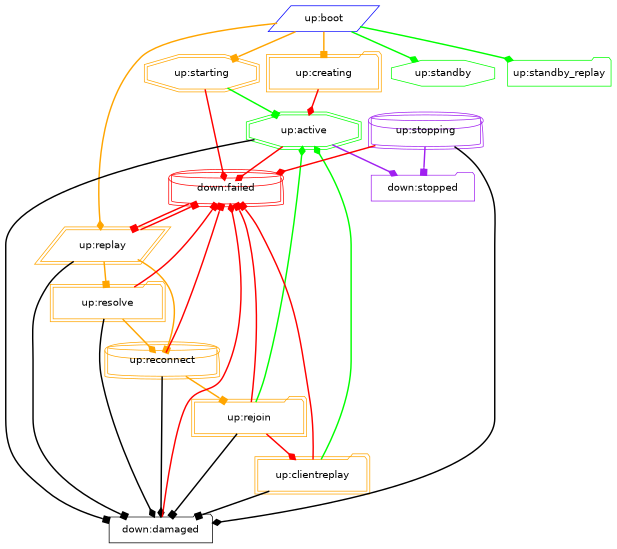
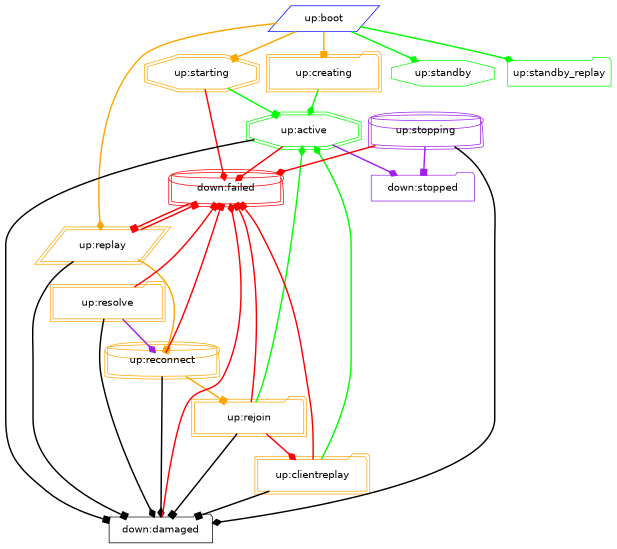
  digraph {
    fontname="DejaVu Sans"
    node [color=orange fixedsize=true fontname="DejaVu Sans" peripheries=2 shape=folder style=unfilled]
    edge [arrowhead=box color=red fontname="DejaVu Sans" penwidth=2.0]
    n1 [color=blue label="up:boot" peripheries=1 shape=parallelogram width=2.0]
    n2 [label="up:creating" width=2.0]
    n3 [label="up:starting" shape=octagon width=2.0]
    n4 [label="up:replay" shape=parallelogram width=2.0]
    n5 [color=green label="up:standby" peripheries=1 shape=octagon width=2.0]
    n6 [color=green label="up:standby_replay" peripheries=1 width=2.0]
    n7 [color=green label="up:active" shape=octagon width=2.0]
    n8 [color=red label="down:failed" shape=cylinder sides=6 width=2.0]
    n9 [label="up:resolve" width=2.0]
    n10 [label="up:reconnect" shape=cylinder width=2.0]
    n11 [color=black label="down:damaged" peripheries=1 sides=6 width=2.0]
    n12 [color=purple label="down:stopped" peripheries=1 sides=6 width=2.0]
    n13 [label="up:rejoin" width=2.0]
    n14 [label="up:clientreplay" width=2.0]
    n15 [color=purple label="up:stopping" shape=cylinder width=2.0]
    n1 -> n2 [color=orange]
    n1 -> n3 [color=orange]
    n1 -> n4 [arrowhead=diamond color=orange]
    n1 -> n5 [arrowhead=diamond color=green]
    n1 -> n6 [arrowhead=diamond color=green]
-   n2 -> n7 [arrowhead=diamond]
+   n2 -> n7 [arrowhead=diamond color=green]
    n3 -> n7 [color=green]
    n3 -> n8 [arrowhead=diamond]
    n4 -> n8
-   n4 -> n9 [color=orange]
    n4 -> n10 [color=orange]
    n4 -> n11 [color=black]
    n7 -> n8 [arrowhead=diamond]
    n7 -> n11 [color=black]
    n7 -> n12 [arrowhead=diamond color=purple]
    n8 -> n4
    n9 -> n8
-   n9 -> n10 [arrowhead=diamond color=orange]
+   n9 -> n10 [arrowhead=diamond color=purple]
    n9 -> n11 [arrowhead=diamond color=black]
    n10 -> n8
    n10 -> n11 [arrowhead=diamond color=black]
    n10 -> n13 [color=orange]
    n11 -> n8 [arrowhead=diamond]
    n13 -> n7 [arrowhead=diamond color=green]
    n13 -> n8
    n13 -> n11 [color=black]
    n13 -> n14 [arrowhead=diamond]
    n14 -> n7 [arrowhead=diamond color=green]
    n14 -> n8
    n14 -> n11 [color=black]
    n15 -> n8 [arrowhead=diamond]
    n15 -> n11 [arrowhead=diamond color=black]
    n15 -> n12 [color=purple]
  }
